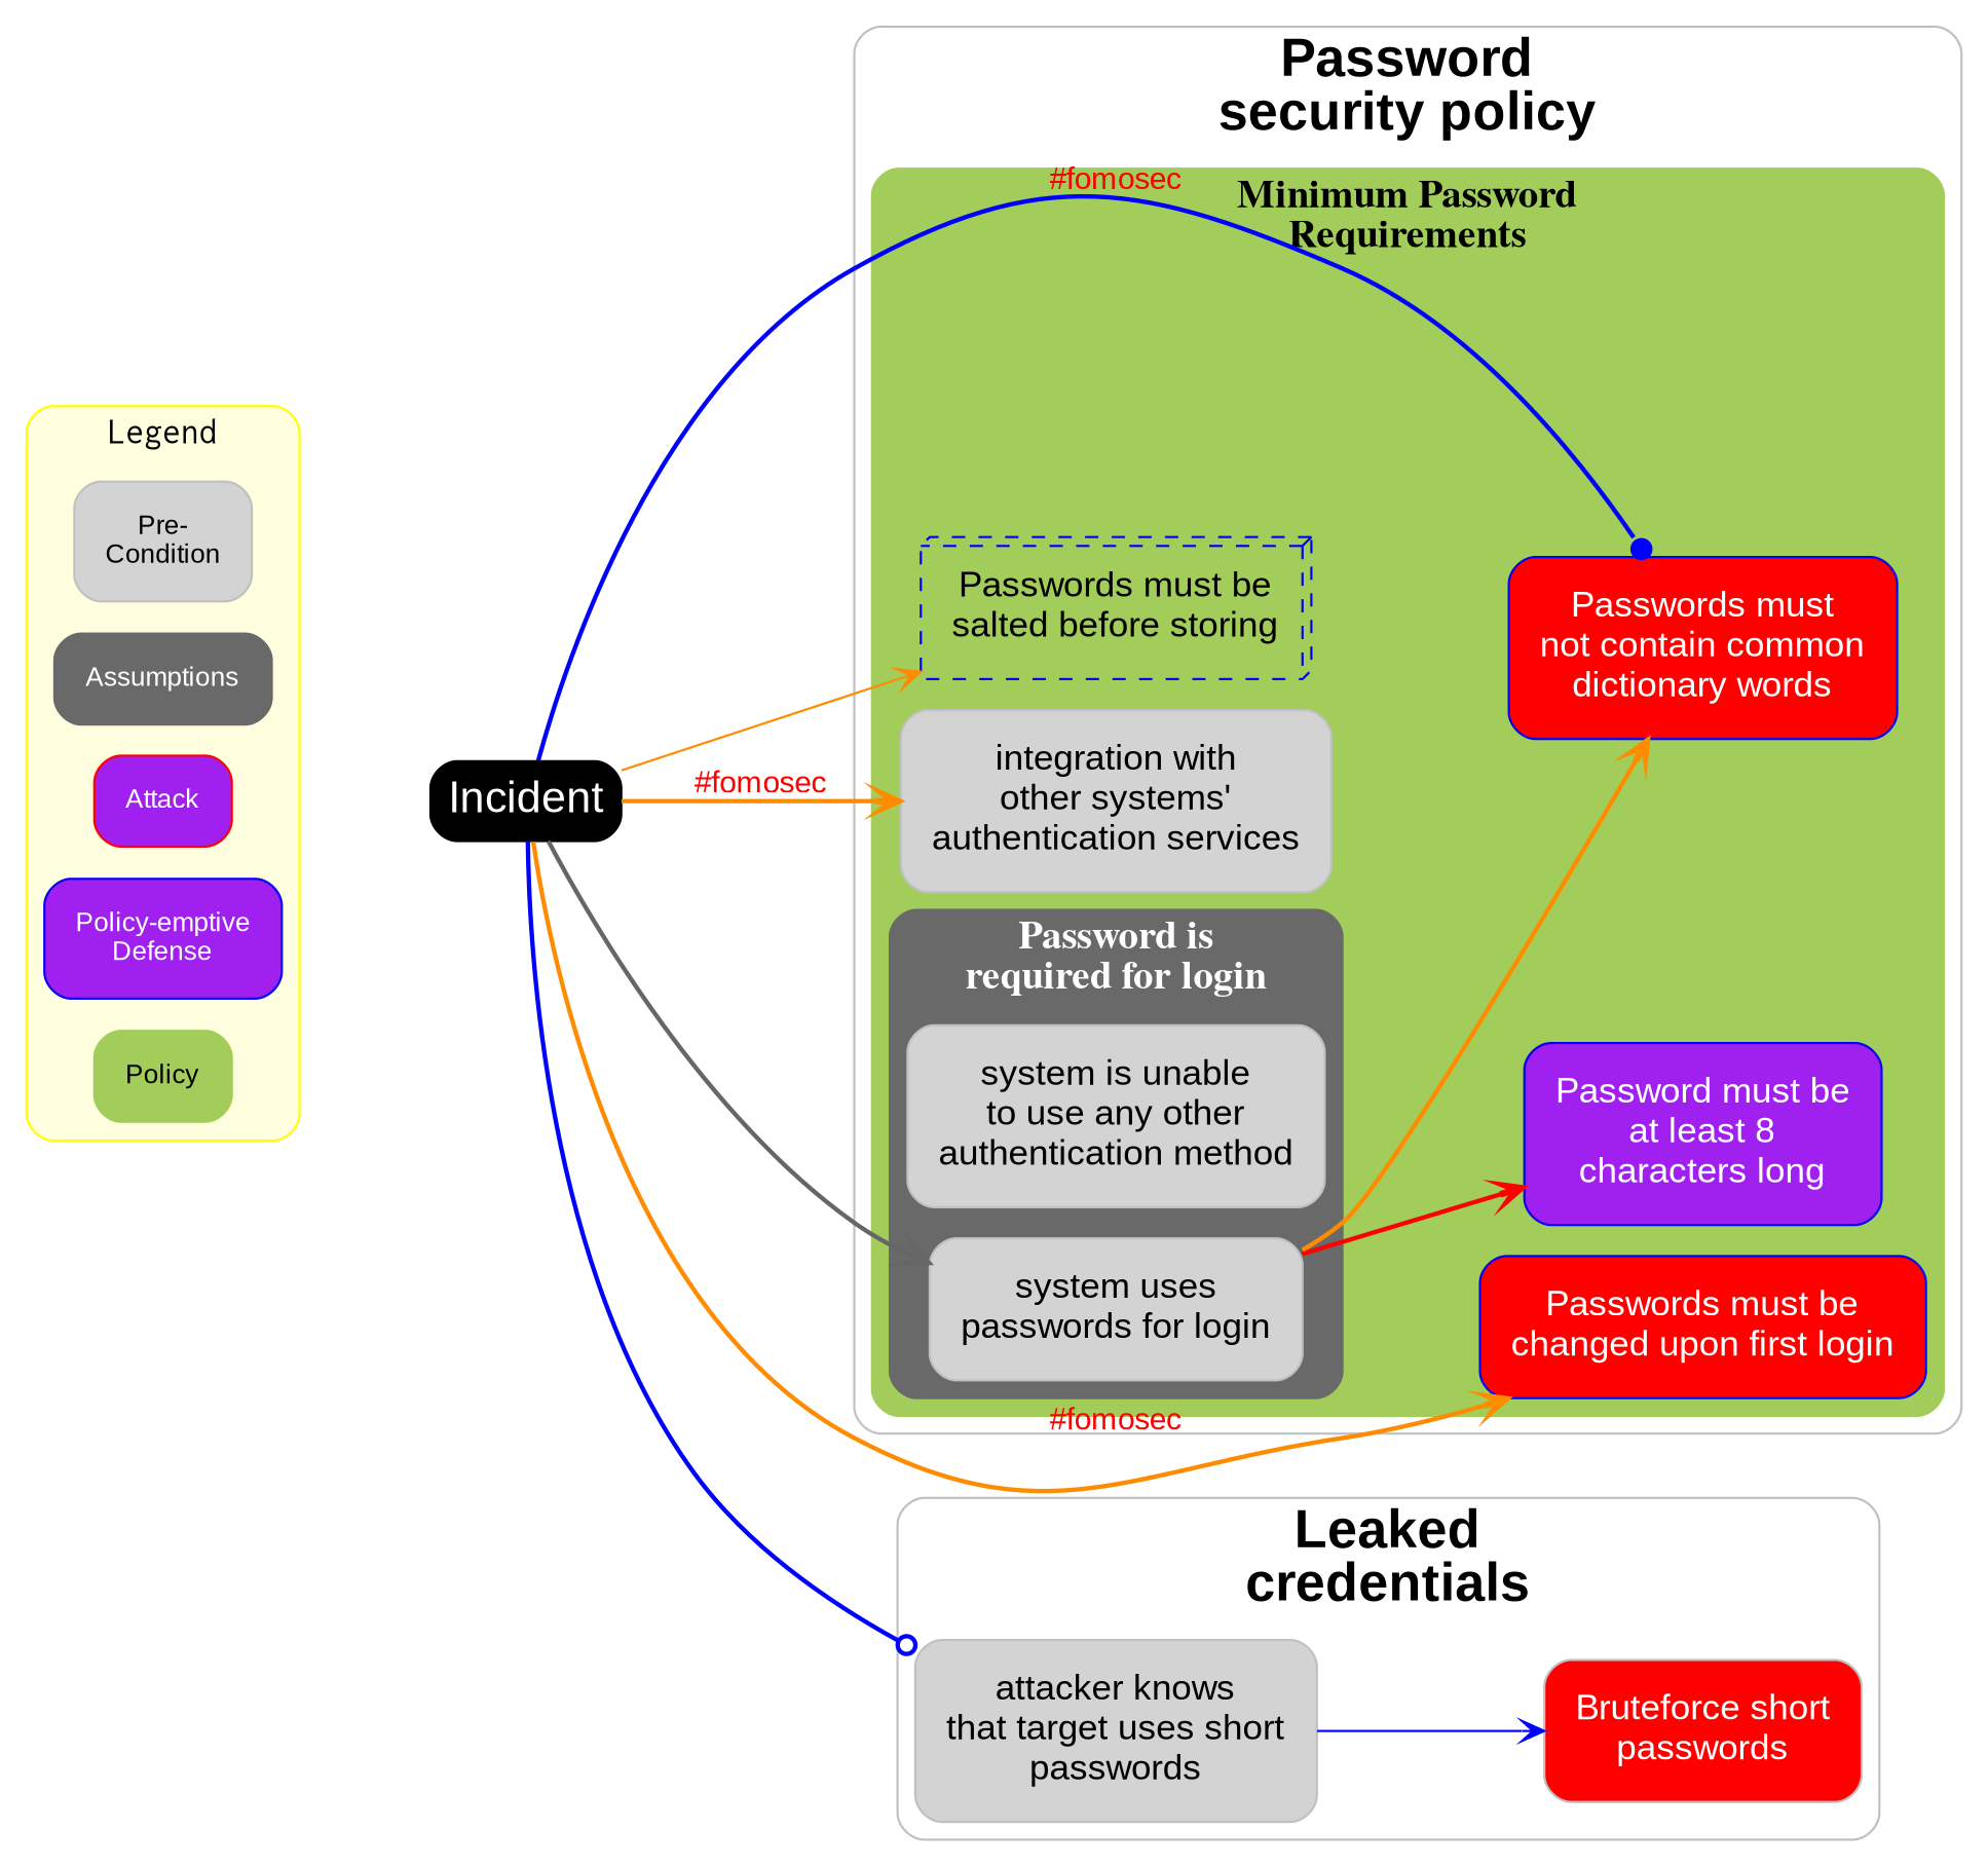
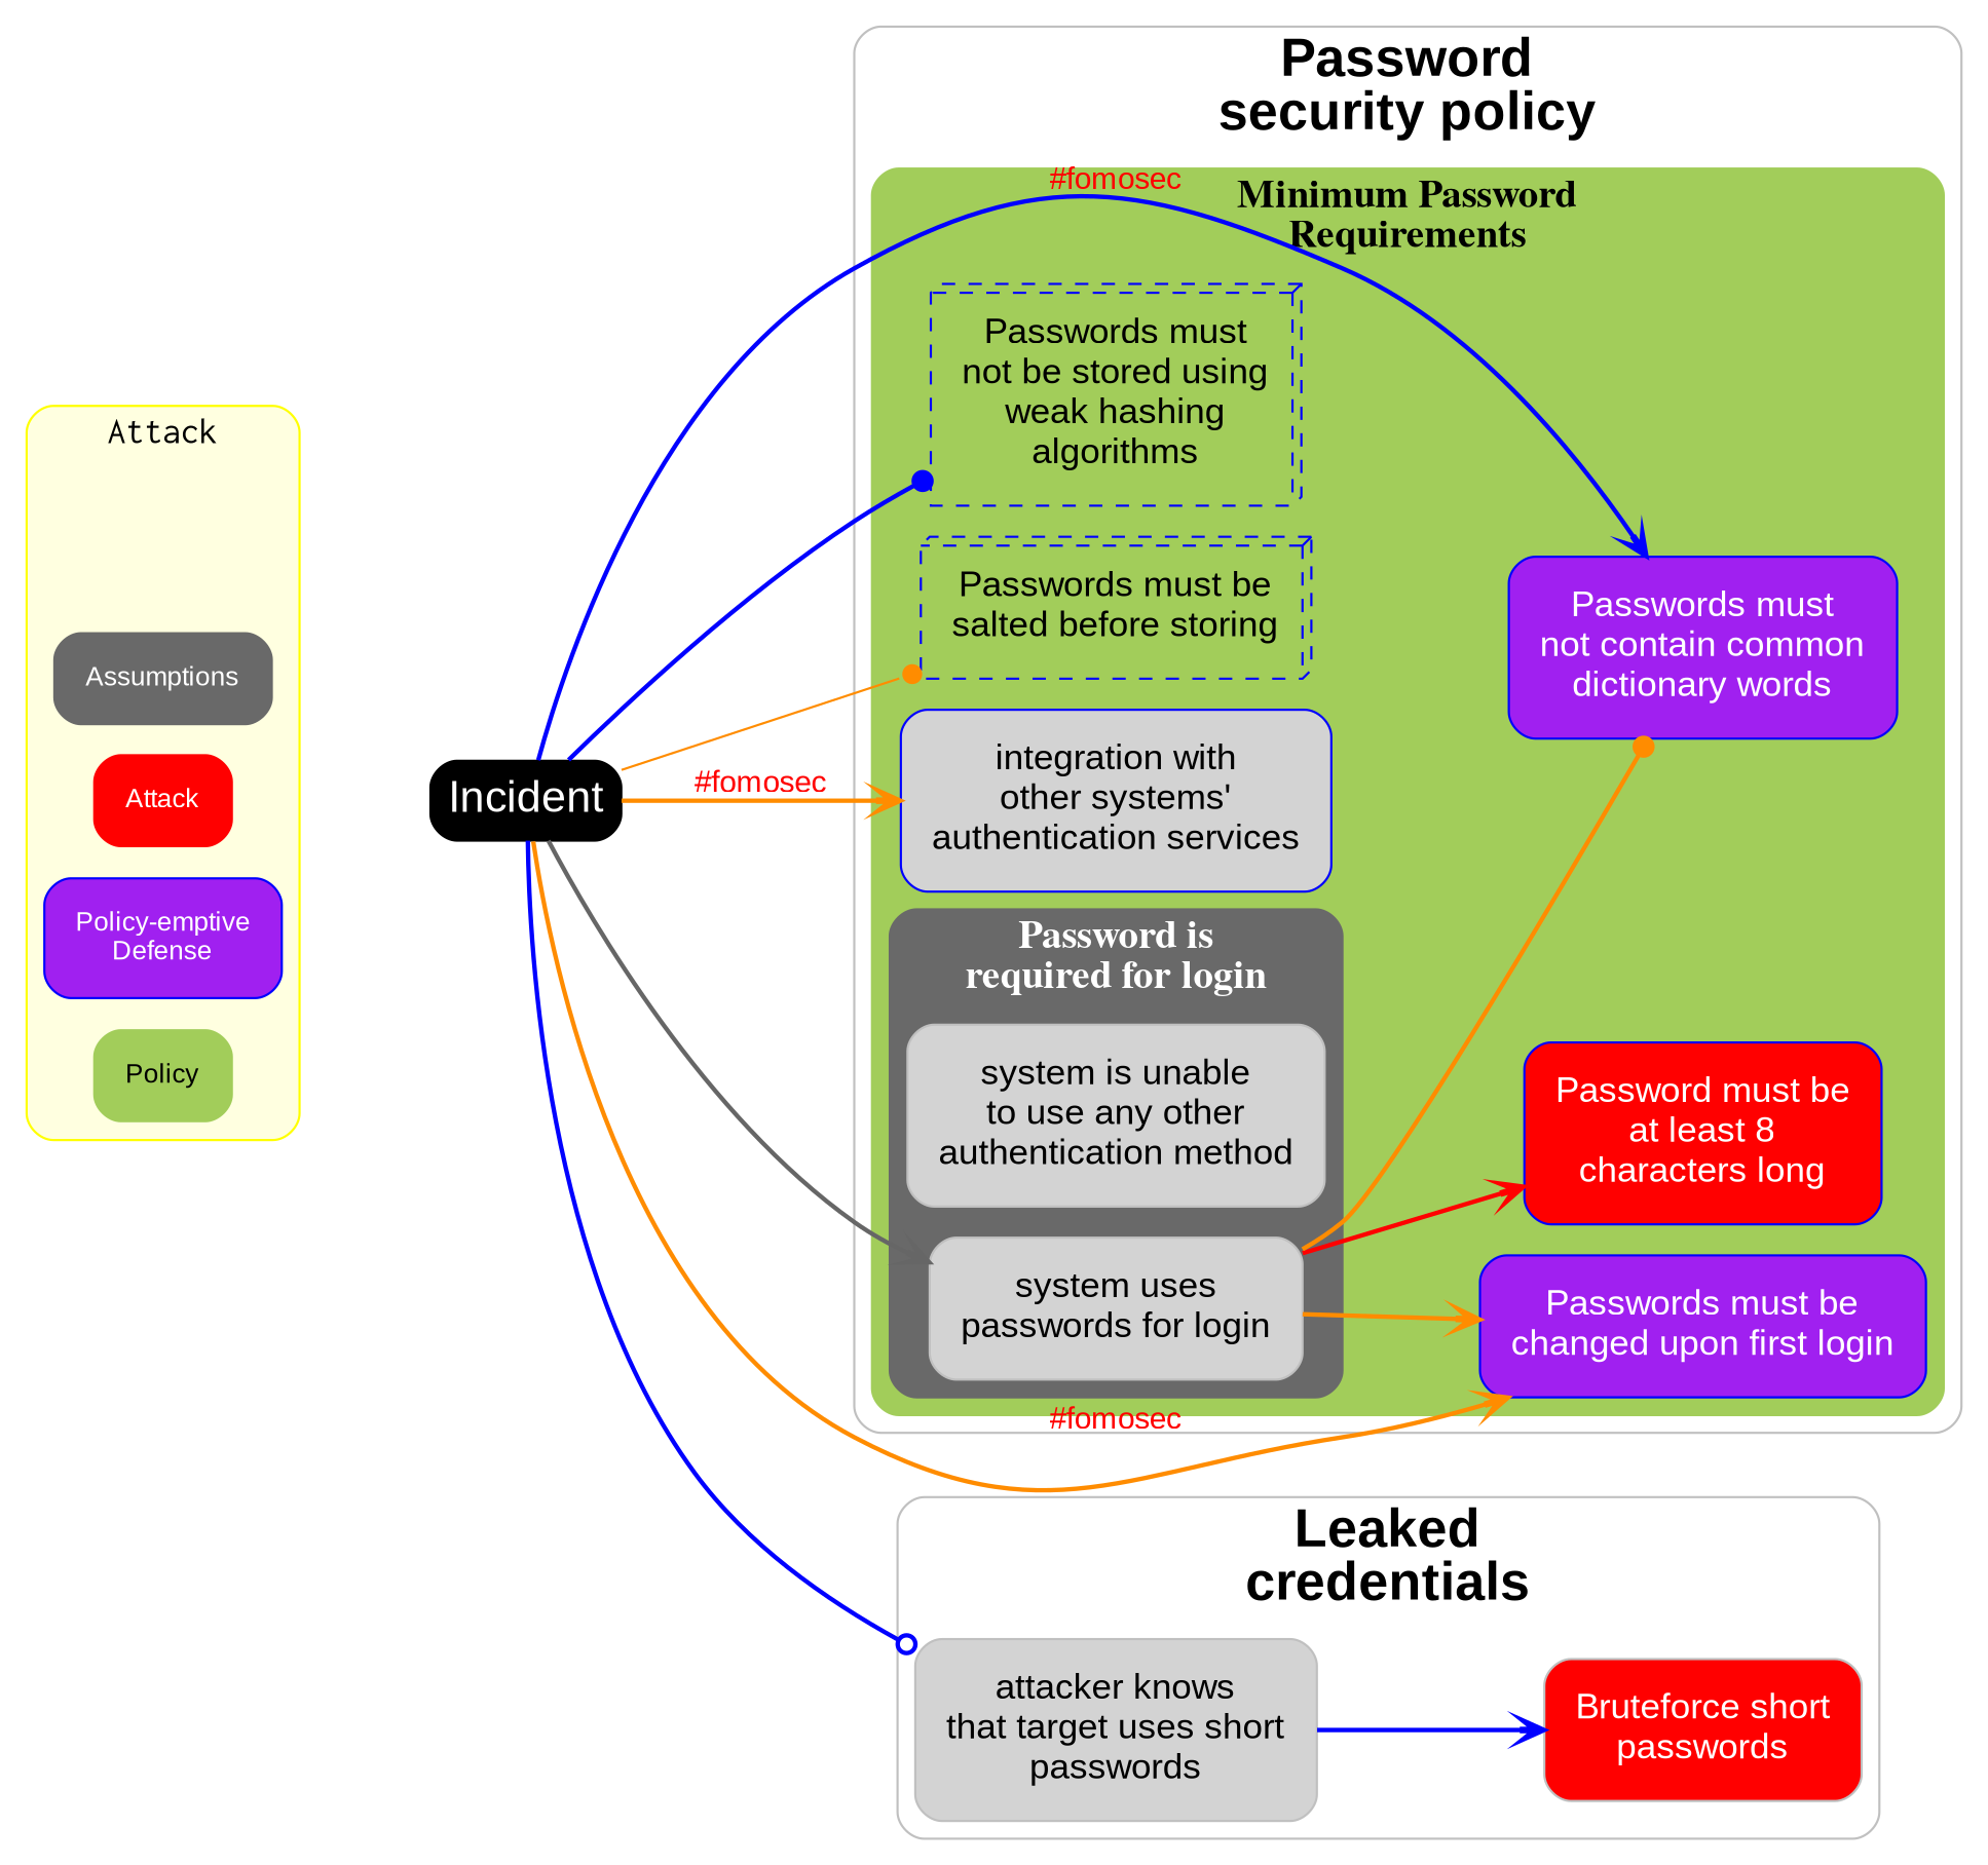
  digraph {
    compound=true
    nodesep=0.2
    rankdir=LR
    ranksep=0.9
    splines=true
    style="filled, rounded"
    node [color=gray fillcolor=lightgray fontcolor=black fontname=Arial fontsize=16 margin=0.2 shape=box style="filled, rounded"]
    edge [arrowhead=vee style=bold]
-   n1 [label="integration with\nother systems'\nauthentication services"]
+   n1 [color=blue label="integration with\nother systems'\nauthentication services"]
    n2 [label="system is unable\nto use any other\nauthentication method"]
    n3 [label="system uses\npasswords for login"]
+   n4 [color=blue fillcolor=transparent label="Passwords must\nnot be stored using\nweak hashing\nalgorithms" shape=box3d style="filled, dashed"]
    n5 [color=blue fillcolor=transparent label="Passwords must be\nsalted before storing" shape=box3d style="filled, dashed"]
-   n6 [color=blue fillcolor=purple fontcolor=white label="Password must be\nat least 8\ncharacters long"]
-   n7 [color=blue fillcolor=red fontcolor=white label="Passwords must be\nchanged upon first login"]
-   n8 [color=blue fillcolor=red fontcolor=white label="Passwords must\nnot contain common\ndictionary words"]
+   n6 [color=blue fillcolor=red fontcolor=white label="Password must be\nat least 8\ncharacters long"]
+   n7 [color=blue fillcolor=purple fontcolor=white label="Passwords must be\nchanged upon first login"]
+   n8 [color=blue fillcolor=purple fontcolor=white label="Passwords must\nnot contain common\ndictionary words"]
    n9 [label="attacker knows\nthat target uses short\npasswords"]
    n10 [fillcolor=red fontcolor=white label="Bruteforce short\npasswords"]
-   n11 [fontsize=12 label="Pre-\nCondition"]
    n12 [color=dimgray fillcolor=dimgray fontcolor=white fontsize=12 label=Assumptions]
-   n13 [color=red fillcolor=purple fontcolor=white fontsize=12 label=Attack]
+   n13 [color=red fillcolor=red fontcolor=white fontsize=12 label=Attack]
    n14 [color=blue fillcolor=purple fontcolor=white fontsize=12 label="Policy-emptive\nDefense"]
    n15 [color=darkolivegreen3 fillcolor=darkolivegreen3 fontsize=12 label=Policy]
    n16 [color=black fillcolor=black fontcolor=white fontsize=20 label=Incident margin=""]
    subgraph cluster_1 {
      color=gray
      fillcolor=transparent
      fontcolor=black
      fontname=Arial
      fontsize=24
      label=<<B>Password<br></br>security policy</B>>
      subgraph sub_2 {
        color=gray
        fillcolor=transparent
        fontcolor=black
        fontname=Arial
        fontsize=24
        label=<<B>Password<br></br>security policy</B>>
        rank=same
      }
      subgraph cluster_3 {
        color=darkolivegreen3
        fillcolor=darkolivegreen3
        fontcolor=black
        fontname=Times
        fontsize=18
        label=<<B>Minimum Password<br></br>Requirements</B>>
+       n4
        n5
        n6
        n7
        n8
        subgraph sub_4 {
          color=darkolivegreen3
          fillcolor=darkolivegreen3
          fontcolor=black
          fontname=Times
          fontsize=18
          label=<<B>Minimum Password<br></br>Requirements</B>>
          rank=same
          n1
        }
        subgraph cluster_5 {
          color=dimgray
          fillcolor=dimgray
          fontcolor=white
          fontname=Times
          fontsize=18
          label=<<B>Password is<br></br>required for login</B>>
          subgraph sub_6 {
            color=dimgray
            fillcolor=dimgray
            fontcolor=white
            fontname=Times
            fontsize=18
            label=<<B>Password is<br></br>required for login</B>>
            rank=same
            n2
            n3
          }
        }
      }
    }
    subgraph cluster_7 {
      color=gray
      fillcolor=transparent
      fontcolor=black
      fontname=Arial
      fontsize=24
      label=<<B>Leaked<br></br>credentials</B>>
      n10
      subgraph sub_8 {
        color=gray
        fillcolor=transparent
        fontcolor=black
        fontname=Arial
        fontsize=24
        label=<<B>Leaked<br></br>credentials</B>>
        rank=same
        n9
      }
    }
    subgraph cluster_9 {
      color=yellow
      fillcolor=lightyellow
      fontname=Courier
      fontsize=16
-     label=Legend
+     label=Attack
      nodesep=0.1
      ranksep=0.2
-     n11
      n12
      n13
      n14
      n15
    }
    n3 -> n6 [color=red]
-   n3 -> n8 [color=darkorange]
-   n9 -> n10 [color=blue style=solid]
-   n11 -> n16 [style=invis arrowhead=""]
+   n3 -> n7 [color=darkorange]
+   n3 -> n8 [arrowhead=dot color=darkorange]
+   n9 -> n10 [color=blue]
    n12 -> n16 [style=invis arrowhead=""]
    n13 -> n16 [style=invis arrowhead=""]
    n14 -> n16 [style=invis arrowhead=""]
    n15 -> n16 [style=invis arrowhead=""]
    n16 -> n1 [color=darkorange fontcolor=red fontname=Arial label="#fomosec" penwidth=2 style=solid]
    n16 -> n3 [color=gray40]
-   n16 -> n5 [color=darkorange style=solid]
+   n16 -> n4 [arrowhead=dot color=blue]
+   n16 -> n5 [arrowhead=dot color=darkorange style=solid]
    n16 -> n7 [color=darkorange fontcolor=red fontname=Arial label="#fomosec" penwidth=2]
-   n16 -> n8 [arrowhead=dot color=blue fontcolor=red fontname=Arial label="#fomosec" penwidth=2]
+   n16 -> n8 [color=blue fontcolor=red fontname=Arial label="#fomosec" penwidth=2]
    n16 -> n9 [arrowhead=odot color=blue]
  }
